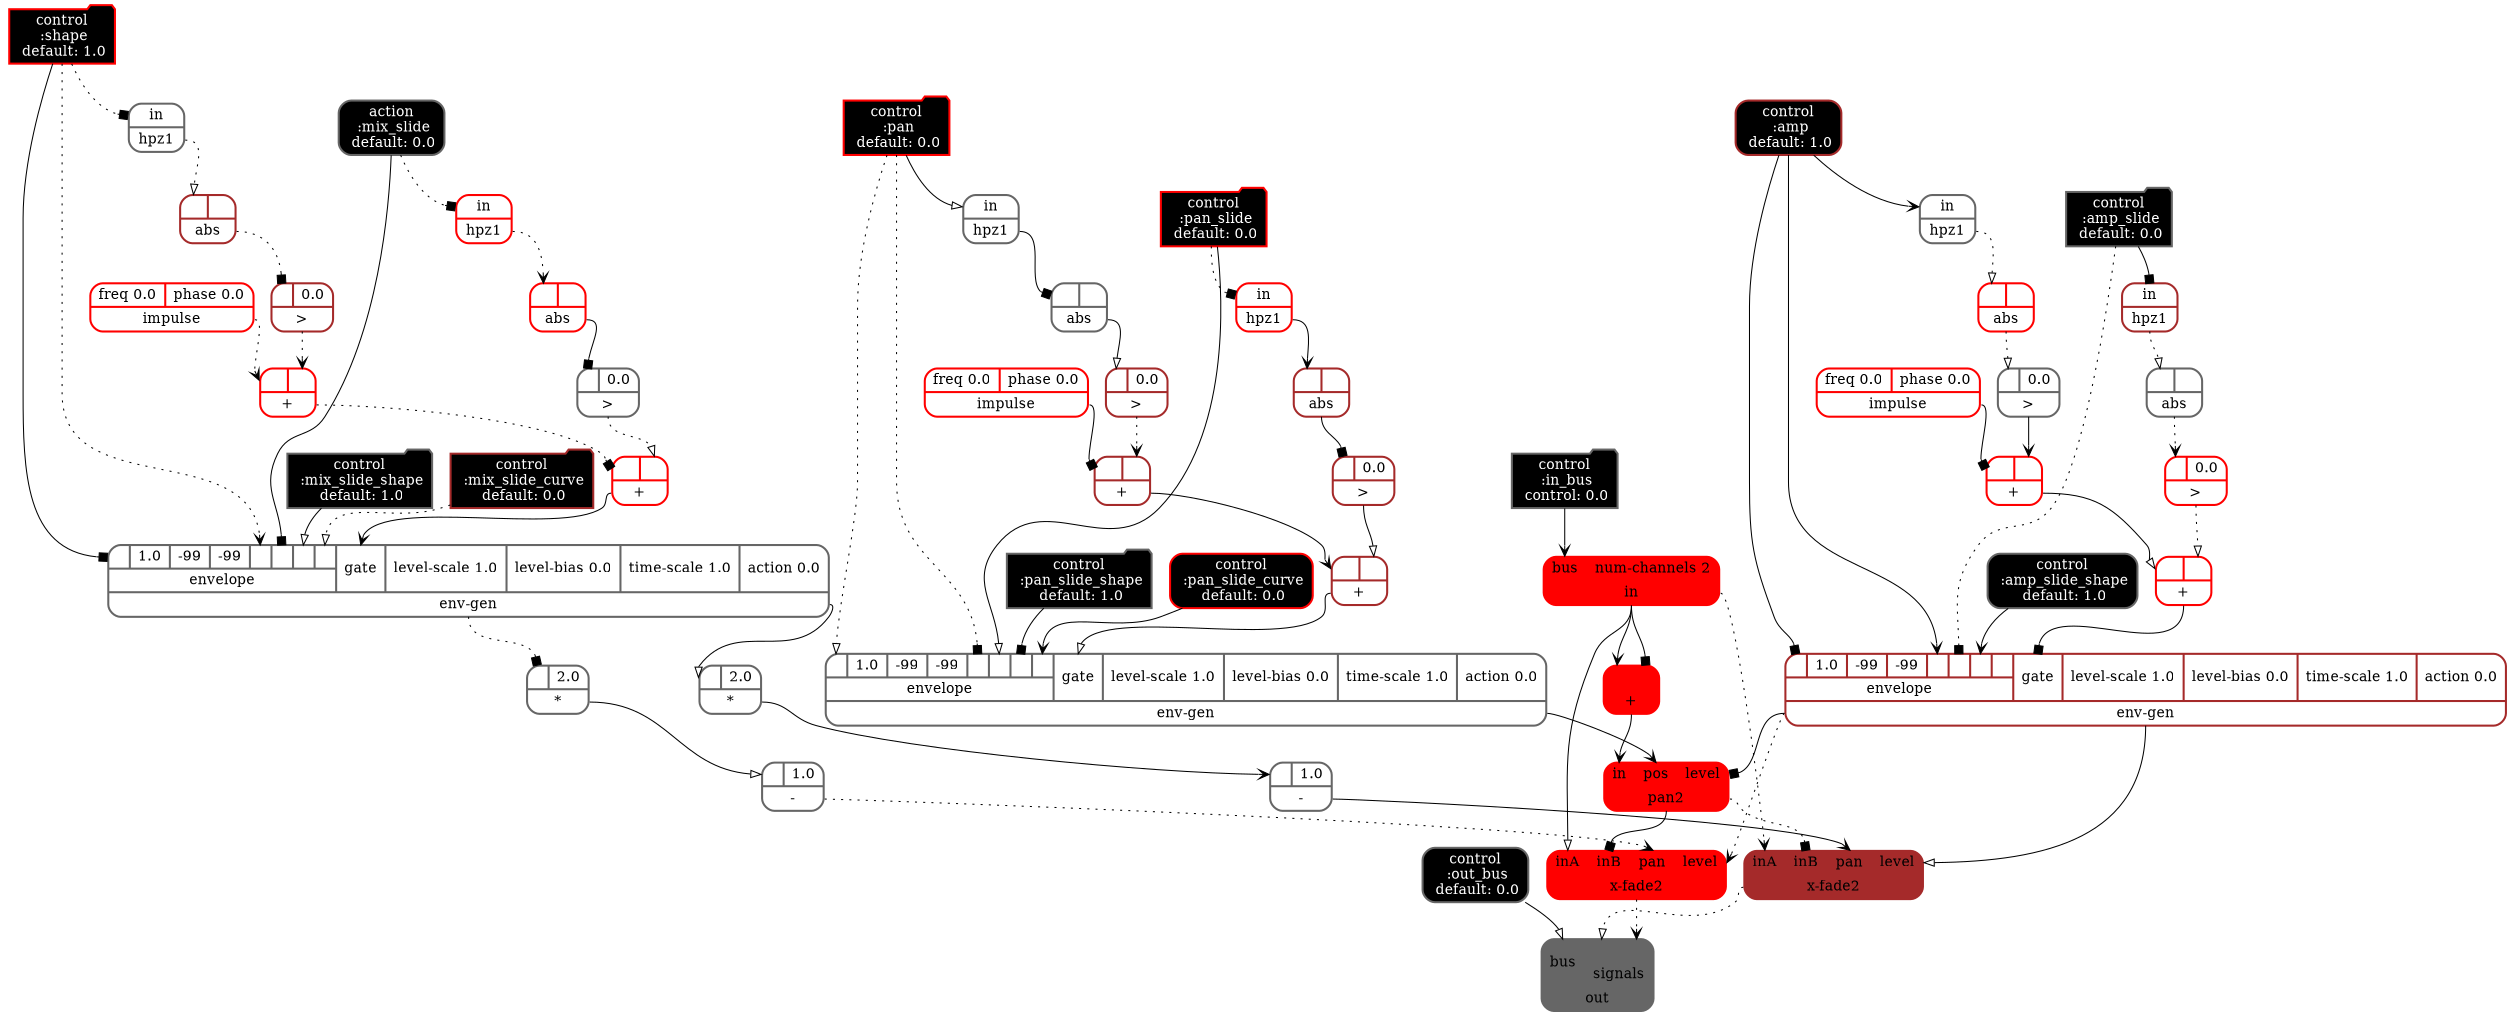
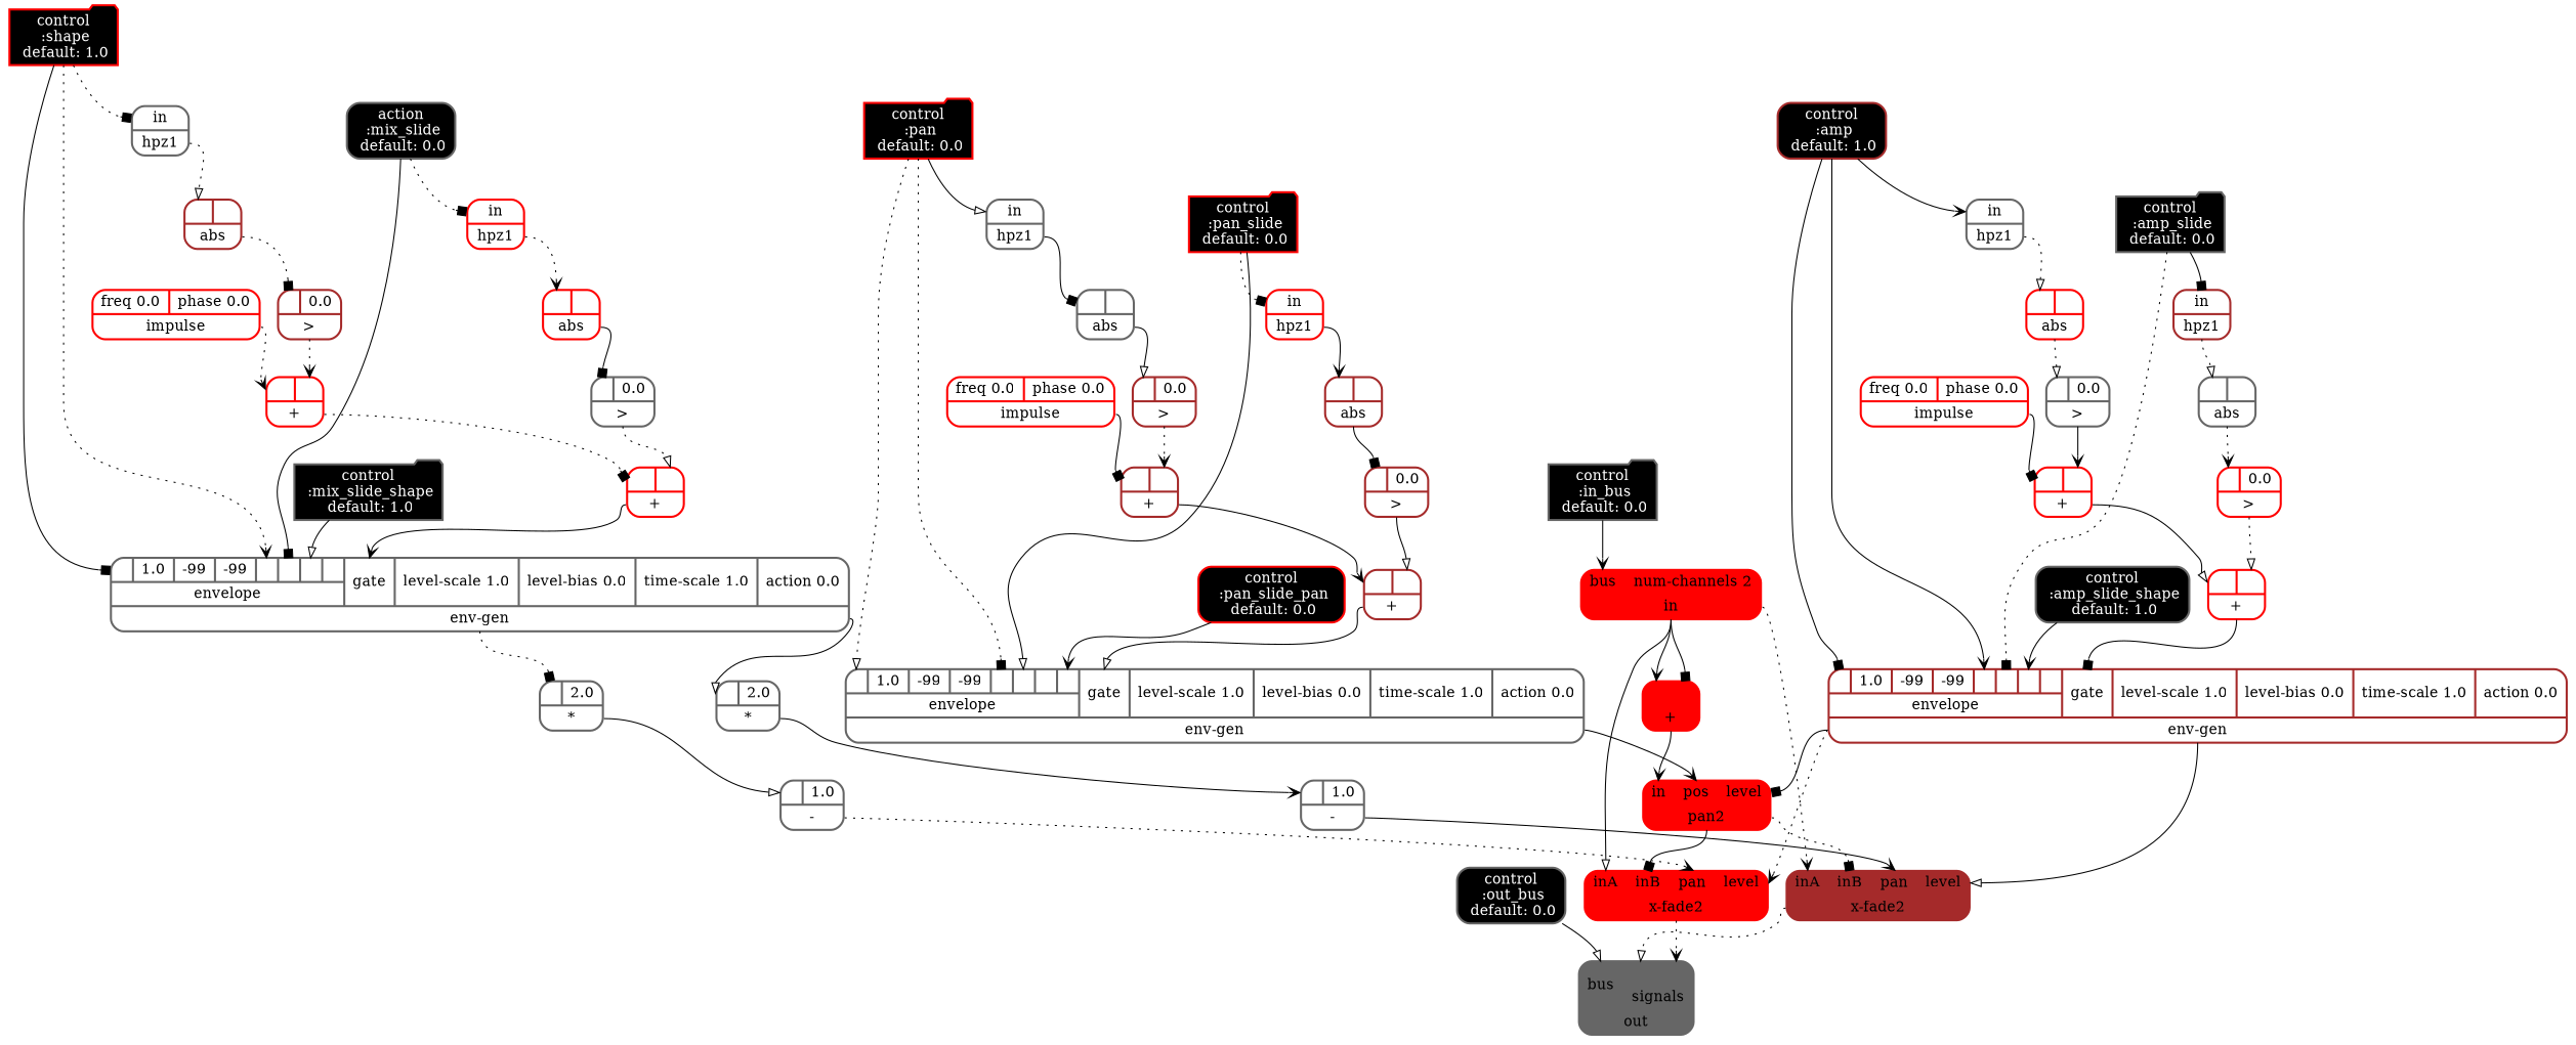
  digraph {
    node [color=gray40 rankdir=LR shape=record style="bold, rounded"]
    edge [arrowhead=vee headport=a style=solid tailport=__UG_NAME__]
    n1 [label="{{ <a> |<b> 2.0} |<__UG_NAME__>* }"]
    n2 [label="{{ <a> |<b> 1.0} |<__UG_NAME__>- }"]
    n3 [color=red label="{{ <ina> inA|<inb> inB|<pan> pan|<level> level} |<__UG_NAME__>x-fade2 }" style="filled, bold, rounded"]
    n4 [label="{{ <a> |<b> 2.0} |<__UG_NAME__>* }"]
    n5 [label="{{ <a> |<b> 1.0} |<__UG_NAME__>- }"]
    n6 [color=brown label="{{ <ina> inA|<inb> inB|<pan> pan|<level> level} |<__UG_NAME__>x-fade2 }" style="filled, bold, rounded"]
    n7 [color=red label="{{ <a> |<b> } |<__UG_NAME__>+ }"]
    n8 [color=red label="{{ <a> |<b> } |<__UG_NAME__>+ }"]
    n9 [label="{{ {{<envelope___control___0>|1.0|-99|-99|<envelope___control___4>|<envelope___control___5>|<envelope___control___6>|<envelope___control___7>}|envelope}|<gate> gate|<level____scale> level-scale 1.0|<level____bias> level-bias 0.0|<time____scale> time-scale 1.0|<action> action 0.0} |<__UG_NAME__>env-gen }"]
    n10 [color=red label="{{ <a> |<b> } |<__UG_NAME__>+ }"]
    n11 [color=red label="{{ <a> |<b> } |<__UG_NAME__>+ }"]
    n12 [color=brown label="{{ {{<envelope___control___0>|1.0|-99|-99|<envelope___control___4>|<envelope___control___5>|<envelope___control___6>|<envelope___control___7>}|envelope}|<gate> gate|<level____scale> level-scale 1.0|<level____bias> level-bias 0.0|<time____scale> time-scale 1.0|<action> action 0.0} |<__UG_NAME__>env-gen }"]
    n13 [color=brown label="{{ <a> |<b> } |<__UG_NAME__>+ }"]
    n14 [color=brown label="{{ <a> |<b> } |<__UG_NAME__>+ }"]
    n15 [label="{{ {{<envelope___control___0>|1.0|-99|-99|<envelope___control___4>|<envelope___control___5>|<envelope___control___6>|<envelope___control___7>}|envelope}|<gate> gate|<level____scale> level-scale 1.0|<level____bias> level-bias 0.0|<time____scale> time-scale 1.0|<action> action 0.0} |<__UG_NAME__>env-gen }"]
    n16 [color=red label="{{ <in> in|<pos> pos|<level> level} |<__UG_NAME__>pan2 }" style="filled, bold, rounded"]
    n17 [color=red label="{{ <a> |<b> } |<__UG_NAME__>+ }" style="filled, bold, rounded"]
    n18 [label="{{ <bus> bus|{{<signals___x____fade2___0>|<signals___x____fade2___1>}|signals}} |<__UG_NAME__>out }" style="filled, bold, rounded"]
    n19 [color=brown label="{{ <a> |<b> 0.0} |<__UG_NAME__>\> }"]
    n20 [color=brown label="{{ <a> |<b> 0.0} |<__UG_NAME__>\> }"]
    n21 [label="{{ <a> |<b> 0.0} |<__UG_NAME__>\> }"]
    n22 [label="{{ <a> |<b> 0.0} |<__UG_NAME__>\> }"]
    n23 [color=brown label="{{ <a> |<b> 0.0} |<__UG_NAME__>\> }"]
    n24 [color=red label="{{ <a> |<b> 0.0} |<__UG_NAME__>\> }"]
    n25 [color=brown label="{{ <a> |<b> } |<__UG_NAME__>abs }"]
    n26 [color=red label="{{ <a> |<b> } |<__UG_NAME__>abs }"]
    n27 [color=brown label="{{ <a> |<b> } |<__UG_NAME__>abs }"]
    n28 [color=red label="{{ <a> |<b> } |<__UG_NAME__>abs }"]
    n29 [label="{{ <a> |<b> } |<__UG_NAME__>abs }"]
    n30 [label="{{ <a> |<b> } |<__UG_NAME__>abs }"]
    n31 [color=brown fillcolor=black fontcolor=white label="control\n :amp\n default: 1.0" shape=box style="rounded, filled, bold" rankdir=""]
    n32 [label="{{ <in> in} |<__UG_NAME__>hpz1 }"]
    n33 [fillcolor=black fontcolor=white label="control\n :amp_slide\n default: 0.0" shape=folder style="rounded, filled, bold" rankdir=""]
    n34 [color=brown label="{{ <in> in} |<__UG_NAME__>hpz1 }"]
    n35 [fillcolor=black fontcolor=white label="control\n :amp_slide_shape\n default: 1.0" shape=box style="rounded, filled, bold" rankdir=""]
    n36 [color=red fillcolor=black fontcolor=white label="control\n :shape\n default: 1.0" shape=folder style="rounded, filled, bold" rankdir=""]
    n37 [label="{{ <in> in} |<__UG_NAME__>hpz1 }"]
    n38 [fillcolor=black fontcolor=white label="action\n :mix_slide\n default: 0.0" shape=box style="rounded, filled, bold" rankdir=""]
    n39 [color=red label="{{ <in> in} |<__UG_NAME__>hpz1 }"]
    n40 [fillcolor=black fontcolor=white label="control\n :mix_slide_shape\n default: 1.0" shape=folder style="rounded, filled, bold" rankdir=""]
-   n41 [color=brown fillcolor=black fontcolor=white label="control\n :mix_slide_curve\n default: 0.0" shape=folder style="rounded, filled, bold" rankdir=""]
    n42 [color=red fillcolor=black fontcolor=white label="control\n :pan\n default: 0.0" shape=folder style="rounded, filled, bold" rankdir=""]
    n43 [label="{{ <in> in} |<__UG_NAME__>hpz1 }"]
    n44 [color=red fillcolor=black fontcolor=white label="control\n :pan_slide\n default: 0.0" shape=folder style="rounded, filled, bold" rankdir=""]
    n45 [color=red label="{{ <in> in} |<__UG_NAME__>hpz1 }"]
-   n46 [fillcolor=black fontcolor=white label="control\n :pan_slide_shape\n default: 1.0" shape=folder style="rounded, filled, bold" rankdir=""]
-   n47 [color=red fillcolor=black fontcolor=white label="control\n :pan_slide_curve\n default: 0.0" shape=box style="rounded, filled, bold" rankdir=""]
-   n48 [fillcolor=black fontcolor=white label="control\n :in_bus\n control: 0.0" shape=folder style="rounded, filled, bold" rankdir=""]
+   n47 [color=red fillcolor=black fontcolor=white label="control\n :pan_slide_pan\n default: 0.0" shape=box style="rounded, filled, bold" rankdir=""]
+   n48 [fillcolor=black fontcolor=white label="control\n :in_bus\n default: 0.0" shape=folder style="rounded, filled, bold" rankdir=""]
    n49 [color=red label="{{ <bus> bus|<num____channels> num-channels 2} |<__UG_NAME__>in }" style="filled, bold, rounded"]
    n50 [fillcolor=black fontcolor=white label="control\n :out_bus\n default: 0.0" shape=box style="rounded, filled, bold" rankdir=""]
    n51 [color=red label="{{ <freq> freq 0.0|<phase> phase 0.0} |<__UG_NAME__>impulse }"]
    n52 [color=red label="{{ <freq> freq 0.0|<phase> phase 0.0} |<__UG_NAME__>impulse }"]
    n53 [color=red label="{{ <freq> freq 0.0|<phase> phase 0.0} |<__UG_NAME__>impulse }"]
    n1 -> n2 [arrowhead=onormal]
    n2 -> n3 [headport=pan style=dotted]
    n3 -> n18 [headport=signals___x____fade2___1 style=dotted]
    n4 -> n5
    n5 -> n6 [headport=pan]
    n6 -> n18 [arrowhead=onormal headport=signals___x____fade2___0 style=dotted]
    n7 -> n8 [arrowhead=box style=dotted]
    n8 -> n9 [headport=gate]
    n9 -> n1 [arrowhead=box style=dotted]
    n9 -> n4 [arrowhead=onormal]
    n10 -> n11 [arrowhead=onormal]
    n11 -> n12 [arrowhead=box headport=gate]
    n12 -> n3 [headport=level style=dotted]
    n12 -> n6 [arrowhead=onormal headport=level]
    n12 -> n16 [arrowhead=box headport=level]
    n13 -> n14
    n14 -> n15 [arrowhead=onormal headport=gate]
    n15 -> n16 [headport=pos]
    n16 -> n3 [arrowhead=box headport=inb]
    n16 -> n6 [arrowhead=box headport=inb style=dotted]
    n17 -> n16 [headport=in]
    n19 -> n14 [arrowhead=onormal headport=b]
    n20 -> n7 [headport=b style=dotted]
    n21 -> n8 [arrowhead=onormal headport=b style=dotted]
    n22 -> n10 [headport=b]
    n23 -> n13 [headport=b style=dotted]
    n24 -> n11 [arrowhead=onormal headport=b style=dotted]
    n25 -> n19 [arrowhead=box]
    n26 -> n22 [arrowhead=onormal style=dotted]
    n27 -> n20 [arrowhead=box style=dotted]
    n28 -> n21 [arrowhead=box]
    n29 -> n23 [arrowhead=onormal]
    n30 -> n24 [style=dotted]
    n31 -> n12 [arrowhead=box headport=envelope___control___0]
    n31 -> n12 [headport=envelope___control___4]
    n31 -> n32 [headport=in]
    n32 -> n26 [arrowhead=onormal style=dotted]
    n33 -> n12 [arrowhead=box headport=envelope___control___5 style=dotted]
    n33 -> n34 [arrowhead=box headport=in]
    n34 -> n30 [arrowhead=onormal style=dotted]
    n35 -> n12 [headport=envelope___control___6]
    n36 -> n9 [arrowhead=box headport=envelope___control___0]
    n36 -> n9 [headport=envelope___control___4 style=dotted]
    n36 -> n37 [arrowhead=box headport=in style=dotted]
    n37 -> n27 [arrowhead=onormal style=dotted]
    n38 -> n9 [arrowhead=box headport=envelope___control___5]
    n38 -> n39 [arrowhead=box headport=in style=dotted]
    n39 -> n28 [style=dotted]
    n40 -> n9 [arrowhead=onormal headport=envelope___control___6]
-   n41 -> n9 [arrowhead=onormal headport=envelope___control___7 style=dotted]
    n42 -> n15 [arrowhead=onormal headport=envelope___control___0 style=dotted]
    n42 -> n15 [arrowhead=box headport=envelope___control___4 style=dotted]
    n42 -> n43 [arrowhead=onormal headport=in]
    n43 -> n29 [arrowhead=box]
    n44 -> n15 [arrowhead=onormal headport=envelope___control___5]
    n44 -> n45 [arrowhead=box headport=in style=dotted]
    n45 -> n25
-   n46 -> n15 [arrowhead=box headport=envelope___control___6]
    n47 -> n15 [headport=envelope___control___7]
    n48 -> n49 [headport=bus]
    n49 -> n3 [arrowhead=onormal headport=ina]
    n49 -> n6 [headport=ina style=dotted]
    n49 -> n17 [arrowhead=box headport=b]
    n49 -> n17
    n50 -> n18 [arrowhead=onormal headport=bus]
    n51 -> n7 [style=dotted]
    n52 -> n10 [arrowhead=box]
    n53 -> n13 [arrowhead=box]
  }
